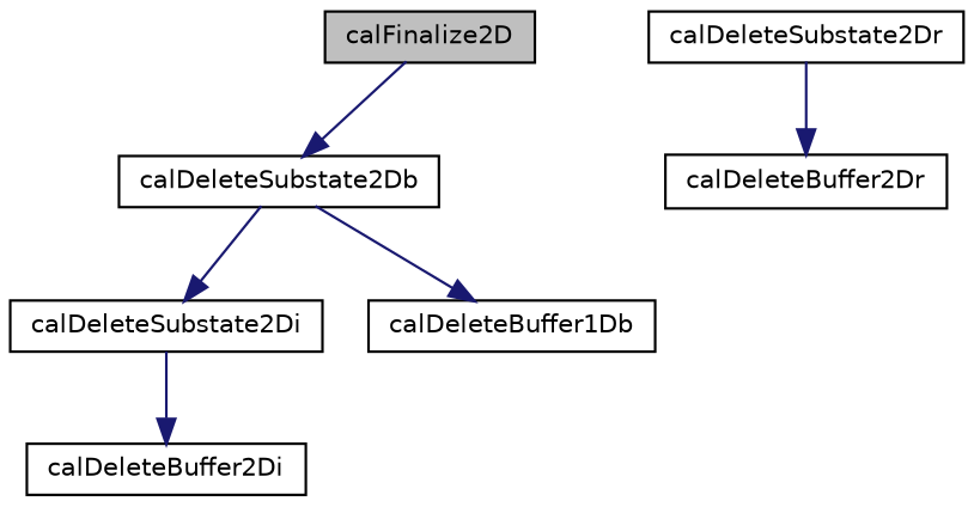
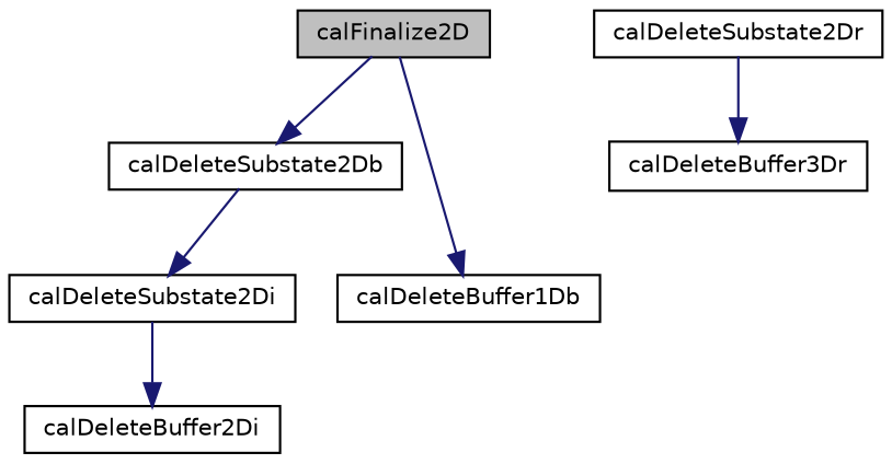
  digraph {
    rankdir=TB
    node [color=black fillcolor=white fontname=Helvetica fontsize=10 shape=record style=filled]
    edge [color=midnightblue fontname=Helvetica fontsize=10 labelfontname=Helvetica labelfontsize=10 style=solid]
    n1 [fillcolor=grey75 fontcolor=black height=0.2 label=calFinalize2D width=0.4]
    n2 [height=0.2 label=calDeleteSubstate2Db width=0.4]
    n3 [height=0.2 label=calDeleteSubstate2Di width=0.4]
    n4 [height=0.2 label=calDeleteBuffer1Db width=0.4]
    n5 [height=0.2 label=calDeleteBuffer2Di width=0.4]
    n6 [height=0.2 label=calDeleteSubstate2Dr width=0.4]
-   n7 [height=0.2 label=calDeleteBuffer2Dr width=0.4]
+   n7 [height=0.2 label=calDeleteBuffer3Dr width=0.4]
    n1 -> n2
    n2 -> n3
-   n2 -> n4
+   n1 -> n4
    n3 -> n5
    n6 -> n7
  }
